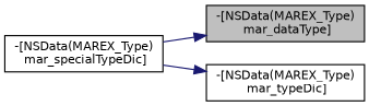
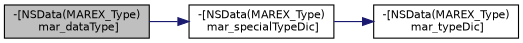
  digraph {
    rankdir=LR
    node [color=black fillcolor=white fontname=Helvetica fontsize=10 shape=record style=filled]
    edge [color=midnightblue fontname=Helvetica fontsize=10 labelfontname=Helvetica labelfontsize=10 style=solid]
    n1 [fillcolor=grey75 fontcolor=black height=0.2 label="-[NSData(MAREX_Type)\l mar_dataType]" width=0.4]
    n2 [height=0.2 label="-[NSData(MAREX_Type)\l mar_specialTypeDic]" width=0.4]
    n3 [height=0.2 label="-[NSData(MAREX_Type)\l mar_typeDic]" width=0.4]
-   n2 -> n1
+   n1 -> n2
    n2 -> n3
  }
